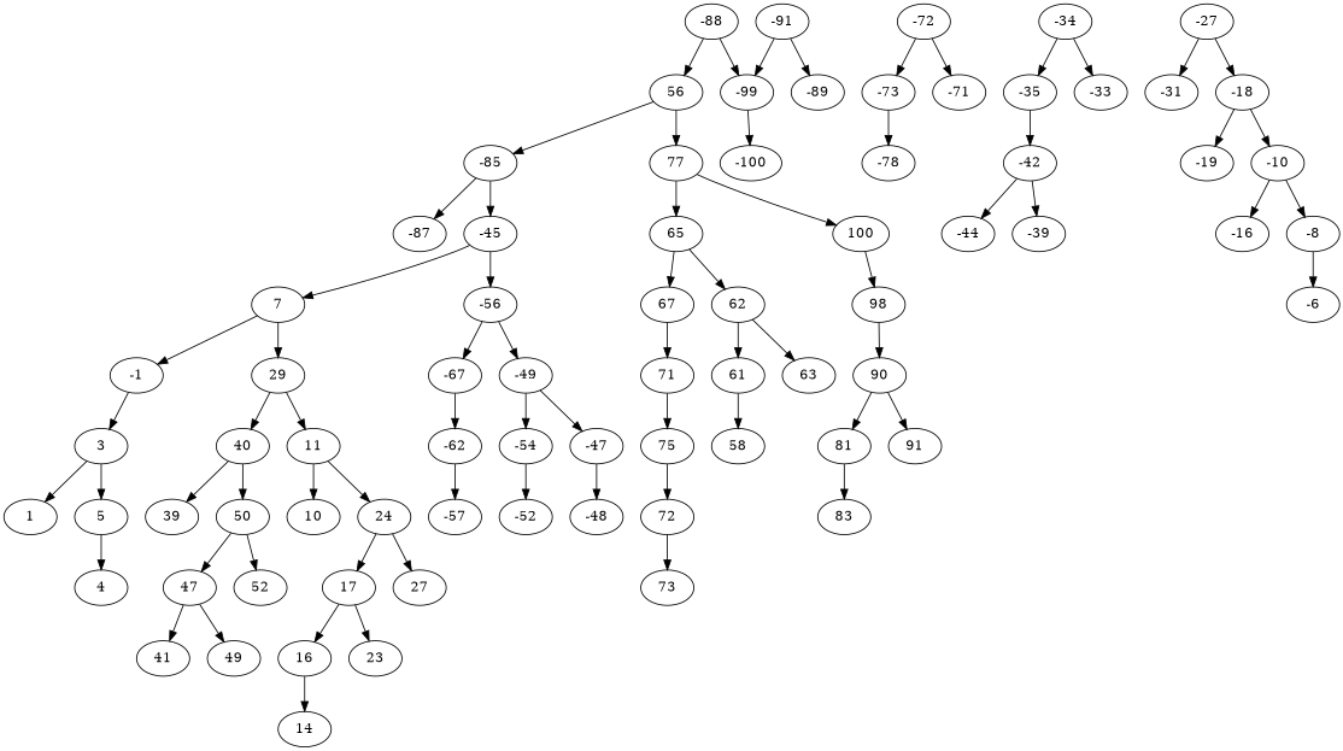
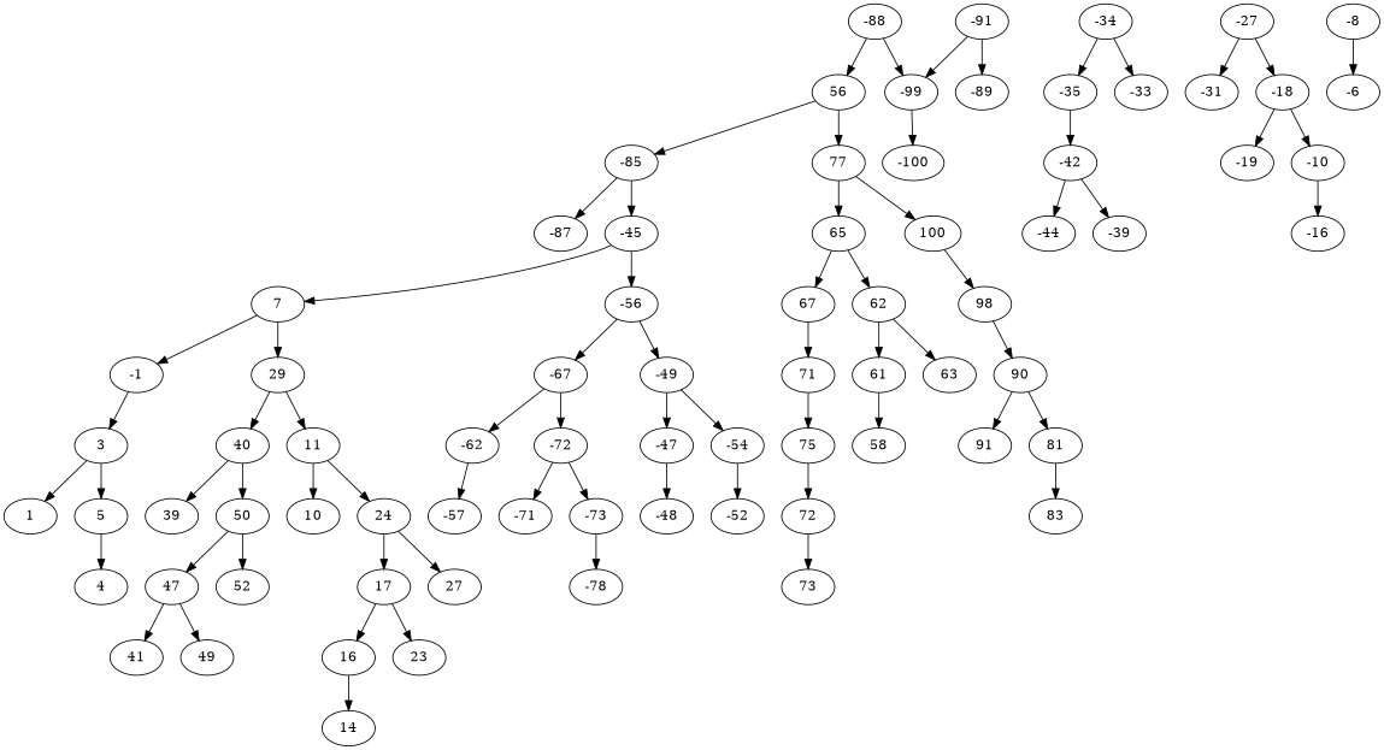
  digraph {
    -88
    -99
    56
    -100
    -85
    77
    -91
    -89
    -87
    -45
    65
    100
    -56
    7
    62
    67
    98
    -67
    -49
    -1
    29
    -72
    -62
    -54
    -47
    3
    11
    40
    -73
    -71
    -57
    -52
    -48
    -78
    1
    5
    10
    24
    39
    50
    -34
    -35
    -33
    -27
    -31
    -18
    4
    -42
    -19
    -10
    -44
    -39
    -16
    -8
    -6
    17
    27
    47
    52
    16
    23
    14
    41
    49
    61
    63
    71
    90
    58
    75
    72
    73
    81
    91
    83
    -88 -> -99
    -88 -> 56
    -99 -> -100
    56 -> -85
    56 -> 77
    -85 -> -87
    -85 -> -45
    77 -> 65
    77 -> 100
    -91 -> -99
    -91 -> -89
    -45 -> -56
    -45 -> 7
    65 -> 62
    65 -> 67
    100 -> 98
    -56 -> -67
    -56 -> -49
    7 -> -1
    7 -> 29
    62 -> 61
    62 -> 63
    67 -> 71
    98 -> 90
+   -67 -> -72
    -67 -> -62
    -49 -> -54
    -49 -> -47
    -1 -> 3
    29 -> 11
    29 -> 40
    -72 -> -73
    -72 -> -71
    -62 -> -57
    -54 -> -52
    -47 -> -48
    3 -> 1
    3 -> 5
    11 -> 10
    11 -> 24
    40 -> 39
    40 -> 50
    -73 -> -78
    5 -> 4
    24 -> 17
    24 -> 27
    50 -> 47
    50 -> 52
    -34 -> -35
    -34 -> -33
    -35 -> -42
    -27 -> -31
    -27 -> -18
    -18 -> -19
    -18 -> -10
    -42 -> -44
    -42 -> -39
    -10 -> -16
-   -10 -> -8
    -8 -> -6
    17 -> 16
    17 -> 23
    47 -> 41
    47 -> 49
    16 -> 14
    61 -> 58
    71 -> 75
    90 -> 81
    90 -> 91
    75 -> 72
    72 -> 73
    81 -> 83
  }
